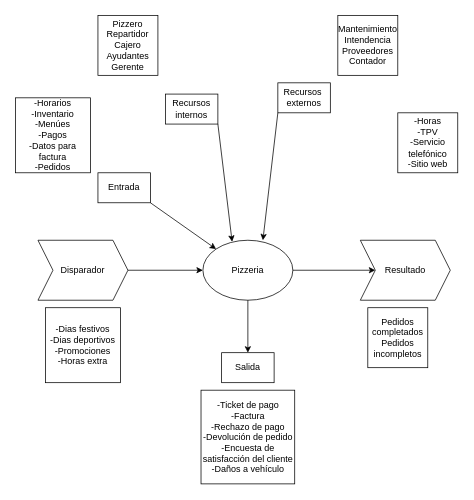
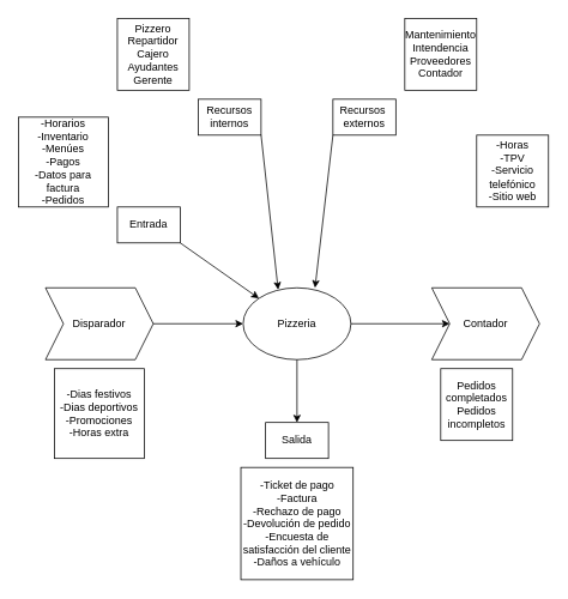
  <mxCell id="0" />
  <mxCell id="1" parent="0" />
  <mxCell id="2" value="Pizzeria" style="ellipse;whiteSpace=wrap;html=1;" vertex="1" parent="1"><mxGeometry x="270" y="320" width="120" height="80" as="geometry" /></mxCell>
  <mxCell id="3" value="Disparador" style="shape=step;perimeter=stepPerimeter;whiteSpace=wrap;html=1;fixedSize=1;" vertex="1" parent="1"><mxGeometry x="50" y="320" width="120" height="80" as="geometry" /></mxCell>
- <mxCell id="4" value="Resultado" style="shape=step;perimeter=stepPerimeter;whiteSpace=wrap;html=1;fixedSize=1;" vertex="1" parent="1"><mxGeometry x="480" y="320" width="120" height="80" as="geometry" /></mxCell>
+ <mxCell id="4" value="Contador" style="shape=step;perimeter=stepPerimeter;whiteSpace=wrap;html=1;fixedSize=1;" vertex="1" parent="1"><mxGeometry x="480" y="320" width="120" height="80" as="geometry" /></mxCell>
  <mxCell id="5" value="Entrada" style="rounded=0;whiteSpace=wrap;html=1;" vertex="1" parent="1"><mxGeometry x="130" y="230" width="70" height="40" as="geometry" /></mxCell>
- <mxCell id="6" value="Recursos&lt;br&gt;internos" style="rounded=0;whiteSpace=wrap;html=1;" vertex="1" parent="1"><mxGeometry x="220" y="125" width="70" height="40" as="geometry" /></mxCell>
+ <mxCell id="6" value="Recursos&lt;br&gt;internos" style="rounded=0;whiteSpace=wrap;html=1;" vertex="1" parent="1"><mxGeometry x="220" y="110" width="70" height="40" as="geometry" /></mxCell>
  <mxCell id="7" value="Recursos&amp;nbsp;&lt;br&gt;externos" style="rounded=0;whiteSpace=wrap;html=1;" vertex="1" parent="1"><mxGeometry x="370" y="110" width="70" height="40" as="geometry" /></mxCell>
  <mxCell id="8" value="Salida" style="rounded=0;whiteSpace=wrap;html=1;" vertex="1" parent="1"><mxGeometry x="295" y="470" width="70" height="40" as="geometry" /></mxCell>
  <mxCell id="9" value="" style="endArrow=classic;html=1;rounded=0;entryX=0;entryY=0.5;entryDx=0;entryDy=0;exitX=1;exitY=0.5;exitDx=0;exitDy=0;" edge="1" parent="1" source="3" target="2"><mxGeometry width="50" height="50" relative="1" as="geometry"><mxPoint x="280" y="390" as="sourcePoint" /><mxPoint x="330" y="340" as="targetPoint" /></mxGeometry></mxCell>
  <mxCell id="10" value="" style="endArrow=classic;html=1;rounded=0;exitX=1;exitY=0.5;exitDx=0;exitDy=0;" edge="1" parent="1" source="2" target="4"><mxGeometry width="50" height="50" relative="1" as="geometry"><mxPoint x="280" y="390" as="sourcePoint" /><mxPoint x="330" y="340" as="targetPoint" /></mxGeometry></mxCell>
  <mxCell id="11" value="" style="endArrow=classic;html=1;rounded=0;entryX=0;entryY=0;entryDx=0;entryDy=0;exitX=1;exitY=1;exitDx=0;exitDy=0;" edge="1" parent="1" source="5" target="2"><mxGeometry width="50" height="50" relative="1" as="geometry"><mxPoint x="280" y="390" as="sourcePoint" /><mxPoint x="330" y="340" as="targetPoint" /></mxGeometry></mxCell>
  <mxCell id="12" value="" style="endArrow=classic;html=1;rounded=0;exitX=1;exitY=1;exitDx=0;exitDy=0;entryX=0.325;entryY=0.025;entryDx=0;entryDy=0;entryPerimeter=0;" edge="1" parent="1" source="6" target="2"><mxGeometry width="50" height="50" relative="1" as="geometry"><mxPoint x="280" y="390" as="sourcePoint" /><mxPoint x="330" y="340" as="targetPoint" /></mxGeometry></mxCell>
  <mxCell id="13" value="" style="endArrow=classic;html=1;rounded=0;exitX=0;exitY=1;exitDx=0;exitDy=0;entryX=0.667;entryY=0;entryDx=0;entryDy=0;entryPerimeter=0;" edge="1" parent="1" source="7" target="2"><mxGeometry width="50" height="50" relative="1" as="geometry"><mxPoint x="280" y="390" as="sourcePoint" /><mxPoint x="330" y="340" as="targetPoint" /></mxGeometry></mxCell>
  <mxCell id="14" value="" style="endArrow=classic;html=1;rounded=0;exitX=0.5;exitY=1;exitDx=0;exitDy=0;entryX=0.5;entryY=0;entryDx=0;entryDy=0;" edge="1" parent="1" source="2" target="8"><mxGeometry width="50" height="50" relative="1" as="geometry"><mxPoint x="280" y="390" as="sourcePoint" /><mxPoint x="330" y="340" as="targetPoint" /></mxGeometry></mxCell>
  <mxCell id="15" value="-Horarios&lt;br&gt;-Inventario&lt;br&gt;-Menúes&lt;br&gt;-Pagos&lt;br&gt;-Datos para factura&lt;br&gt;-Pedidos" style="whiteSpace=wrap;html=1;aspect=fixed;" vertex="1" parent="1"><mxGeometry x="20" y="130" width="100" height="100" as="geometry" /></mxCell>
  <mxCell id="16" value="Pizzero&lt;br&gt;Repartidor&lt;br&gt;Cajero&lt;br&gt;Ayudantes&lt;br&gt;Gerente" style="whiteSpace=wrap;html=1;aspect=fixed;" vertex="1" parent="1"><mxGeometry x="130" y="20" width="80" height="80" as="geometry" /></mxCell>
  <mxCell id="17" value="Mantenimiento&lt;br&gt;Intendencia&lt;br&gt;Proveedores&lt;br&gt;Contador" style="whiteSpace=wrap;html=1;aspect=fixed;" vertex="1" parent="1"><mxGeometry x="450" y="20" width="80" height="80" as="geometry" /></mxCell>
  <mxCell id="18" value="-Horas&lt;br&gt;-TPV&lt;br&gt;-Servicio telefónico&lt;br&gt;-Sitio web" style="whiteSpace=wrap;html=1;aspect=fixed;" vertex="1" parent="1"><mxGeometry x="530" y="150" width="80" height="80" as="geometry" /></mxCell>
  <mxCell id="19" value="-Dias festivos&lt;br&gt;-Dias deportivos&lt;br&gt;-Promociones&lt;br&gt;-Horas extra" style="whiteSpace=wrap;html=1;aspect=fixed;" vertex="1" parent="1"><mxGeometry x="60" y="410" width="100" height="100" as="geometry" /></mxCell>
  <mxCell id="20" value="Pedidos completados&lt;br&gt;Pedidos incompletos" style="whiteSpace=wrap;html=1;aspect=fixed;" vertex="1" parent="1"><mxGeometry x="490" y="410" width="80" height="80" as="geometry" /></mxCell>
  <mxCell id="21" value="-Ticket de pago&lt;br&gt;-Factura&lt;br&gt;-Rechazo de pago&lt;br&gt;-Devolución de pedido&lt;br&gt;-Encuesta de satisfacción del cliente&lt;br&gt;-Daños a vehículo" style="whiteSpace=wrap;html=1;aspect=fixed;" vertex="1" parent="1"><mxGeometry x="267.5" y="520" width="125" height="125" as="geometry" /></mxCell>
